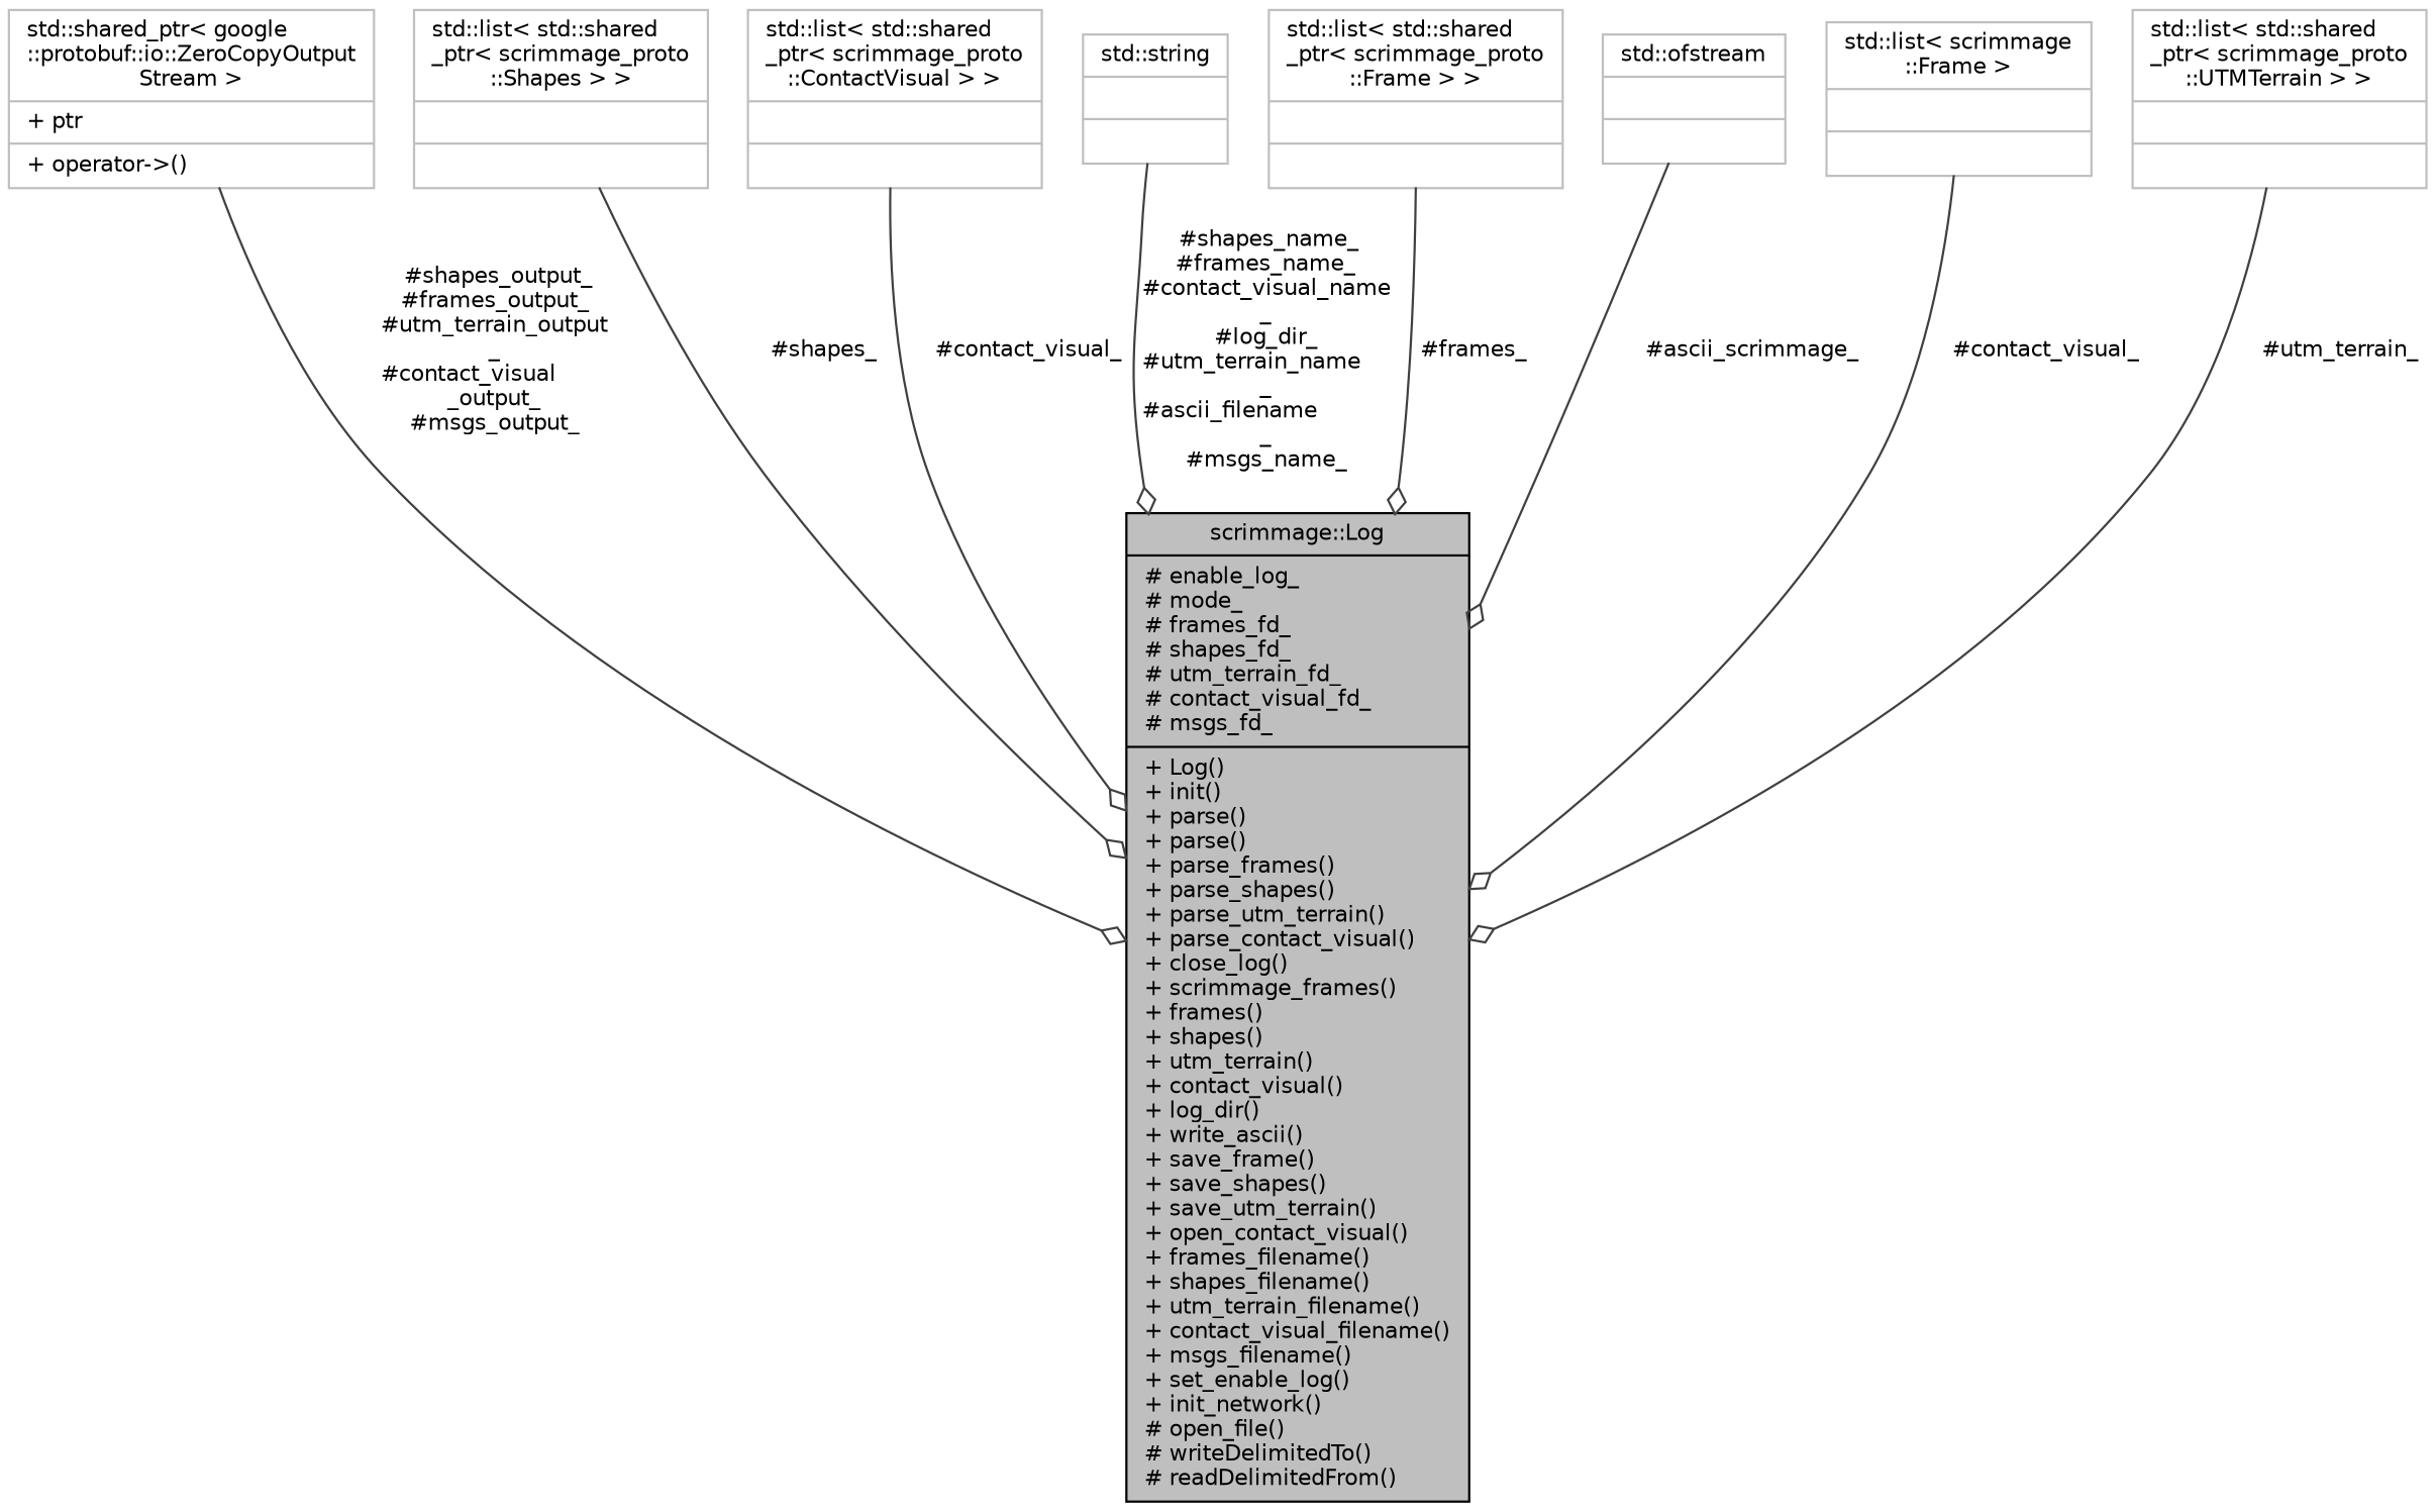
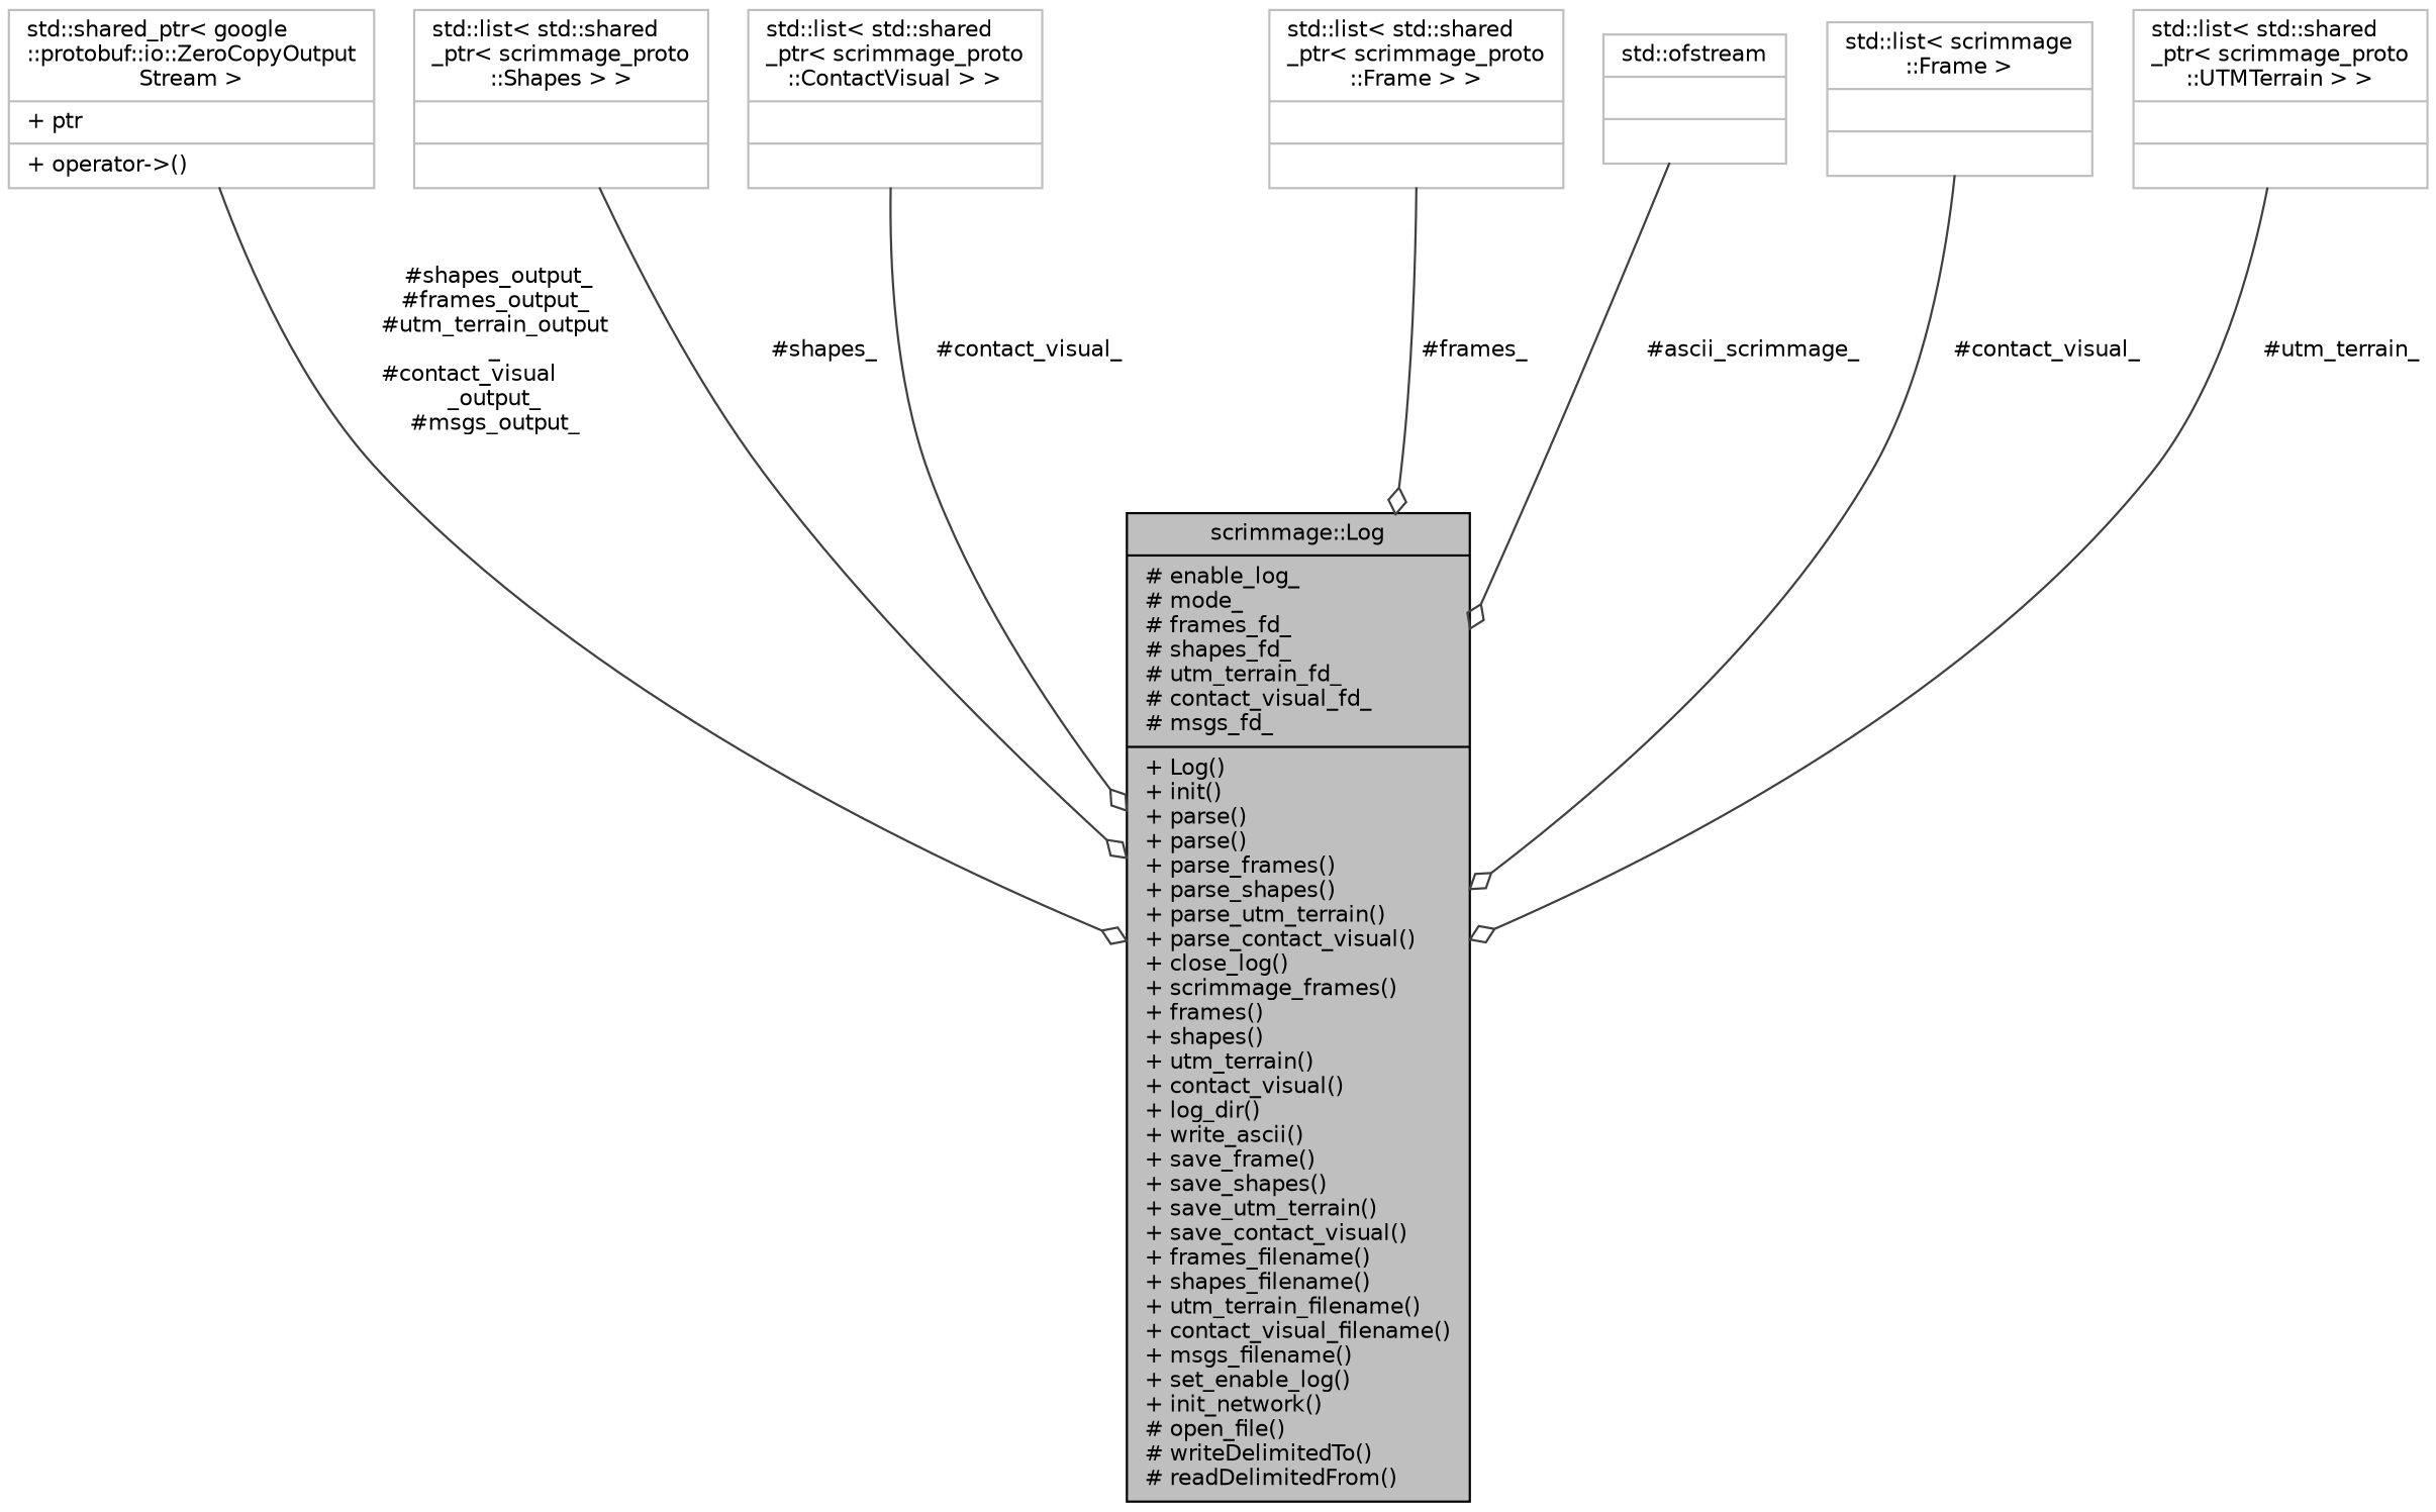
  digraph {
    node [color=grey75 fillcolor=white fontname=Helvetica fontsize=10 shape=record style=filled]
    edge [arrowhead=odiamond color=grey25 fontname=Helvetica fontsize=10 labelfontname=Helvetica labelfontsize=10 style=solid]
-   n1 [color=black fillcolor=grey75 fontcolor=black height=0.2 label="{scrimmage::Log\n|# enable_log_\l# mode_\l# frames_fd_\l# shapes_fd_\l# utm_terrain_fd_\l# contact_visual_fd_\l# msgs_fd_\l|+ Log()\l+ init()\l+ parse()\l+ parse()\l+ parse_frames()\l+ parse_shapes()\l+ parse_utm_terrain()\l+ parse_contact_visual()\l+ close_log()\l+ scrimmage_frames()\l+ frames()\l+ shapes()\l+ utm_terrain()\l+ contact_visual()\l+ log_dir()\l+ write_ascii()\l+ save_frame()\l+ save_shapes()\l+ save_utm_terrain()\l+ open_contact_visual()\l+ frames_filename()\l+ shapes_filename()\l+ utm_terrain_filename()\l+ contact_visual_filename()\l+ msgs_filename()\l+ set_enable_log()\l+ init_network()\l# open_file()\l# writeDelimitedTo()\l# readDelimitedFrom()\l}" width=0.4]
+   n1 [color=black fillcolor=grey75 fontcolor=black height=0.2 label="{scrimmage::Log\n|# enable_log_\l# mode_\l# frames_fd_\l# shapes_fd_\l# utm_terrain_fd_\l# contact_visual_fd_\l# msgs_fd_\l|+ Log()\l+ init()\l+ parse()\l+ parse()\l+ parse_frames()\l+ parse_shapes()\l+ parse_utm_terrain()\l+ parse_contact_visual()\l+ close_log()\l+ scrimmage_frames()\l+ frames()\l+ shapes()\l+ utm_terrain()\l+ contact_visual()\l+ log_dir()\l+ write_ascii()\l+ save_frame()\l+ save_shapes()\l+ save_utm_terrain()\l+ save_contact_visual()\l+ frames_filename()\l+ shapes_filename()\l+ utm_terrain_filename()\l+ contact_visual_filename()\l+ msgs_filename()\l+ set_enable_log()\l+ init_network()\l# open_file()\l# writeDelimitedTo()\l# readDelimitedFrom()\l}" width=0.4]
    n2 [height=0.2 label="{std::shared_ptr\< google\l::protobuf::io::ZeroCopyOutput\lStream \>\n|+ ptr\l|+ operator-\>()\l}" width=0.4]
    n3 [height=0.2 label="{std::list\< std::shared\l_ptr\< scrimmage_proto\l::Shapes \> \>\n||}" width=0.4]
    n4 [height=0.2 label="{std::list\< std::shared\l_ptr\< scrimmage_proto\l::ContactVisual \> \>\n||}" width=0.4]
-   n5 [height=0.2 label="{std::string\n||}" width=0.4]
    n6 [height=0.2 label="{std::list\< std::shared\l_ptr\< scrimmage_proto\l::Frame \> \>\n||}" width=0.4]
    n7 [height=0.2 label="{std::ofstream\n||}" width=0.4]
    n8 [height=0.2 label="{std::list\< scrimmage\l::Frame \>\n||}" width=0.4]
    n9 [height=0.2 label="{std::list\< std::shared\l_ptr\< scrimmage_proto\l::UTMTerrain \> \>\n||}" width=0.4]
    n2 -> n1 [label=" #shapes_output_\n#frames_output_\n#utm_terrain_output\l_\n#contact_visual\l_output_\n#msgs_output_"]
    n3 -> n1 [label=" #shapes_"]
    n4 -> n1 [label=" #contact_visual_"]
-   n5 -> n1 [label=" #shapes_name_\n#frames_name_\n#contact_visual_name\l_\n#log_dir_\n#utm_terrain_name\l_\n#ascii_filename\l_\n#msgs_name_"]
    n6 -> n1 [label=" #frames_"]
    n7 -> n1 [label=" #ascii_scrimmage_"]
    n8 -> n1 [label=" #contact_visual_"]
    n9 -> n1 [label=" #utm_terrain_"]
  }
